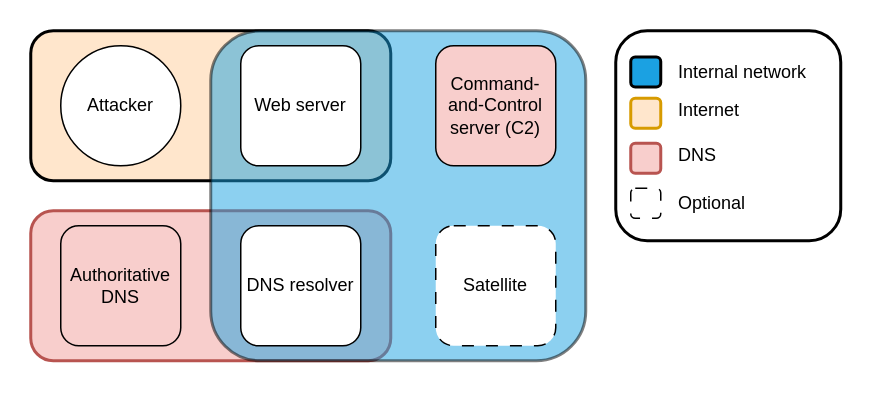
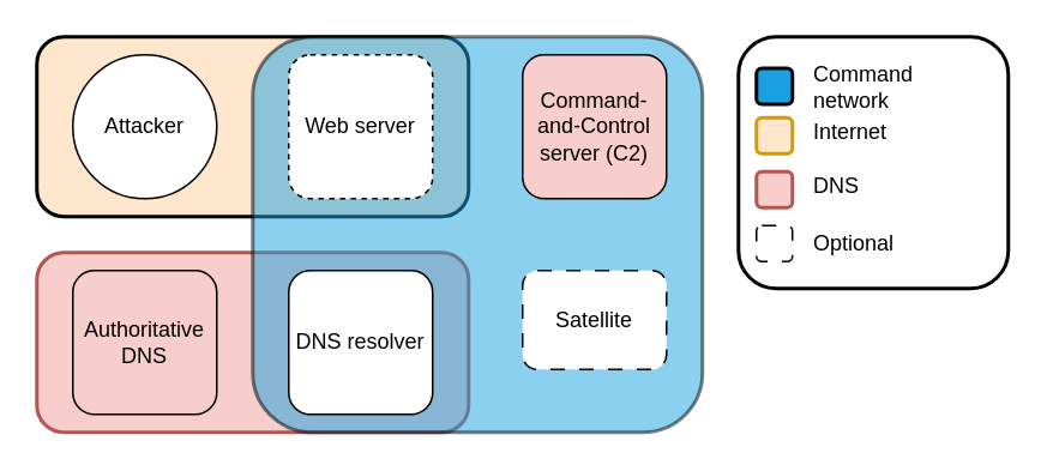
  <mxCell id="0" />
  <mxCell id="1" parent="0" />
  <mxCell id="2" value="" style="rounded=1;whiteSpace=wrap;html=1;strokeWidth=2;fillWeight=4;hachureGap=8;hachureAngle=45;fillColor=#f8cecc;strokeColor=#b85450;" parent="1" vertex="1"><mxGeometry x="20" y="140" width="240" height="100" as="geometry" /></mxCell>
  <mxCell id="3" value="" style="rounded=1;whiteSpace=wrap;html=1;strokeWidth=2;fillWeight=4;hachureGap=8;hachureAngle=45;fillColor=#ffe6cc;strokeColor=default;glass=0;shadow=0;" parent="1" vertex="1"><mxGeometry x="20" y="20" width="240" height="100" as="geometry" /></mxCell>
  <mxCell id="4" value="" style="rounded=1;whiteSpace=wrap;html=1;strokeWidth=2;fillWeight=4;hachureGap=8;hachureAngle=45;fillColor=#1ba1e2;glass=0;opacity=50;" parent="1" vertex="1"><mxGeometry x="140" y="20" width="250" height="220" as="geometry" /></mxCell>
  <mxCell id="5" value="Attacker" style="ellipse;whiteSpace=wrap;html=1;" parent="1" vertex="1"><mxGeometry x="40" y="30" width="80" height="80" as="geometry" /></mxCell>
- <mxCell id="6" value="Web server" style="rounded=1;whiteSpace=wrap;html=1;" parent="1" vertex="1"><mxGeometry x="160" y="30" width="80" height="80" as="geometry" /></mxCell>
+ <mxCell id="6" value="Web server" style="rounded=1;whiteSpace=wrap;html=1;dashed=1;" parent="1" vertex="1"><mxGeometry x="160" y="30" width="80" height="80" as="geometry" /></mxCell>
  <mxCell id="7" value="DNS resolver" style="rounded=1;whiteSpace=wrap;html=1;" parent="1" vertex="1"><mxGeometry x="160" y="150" width="80" height="80" as="geometry" /></mxCell>
  <mxCell id="8" value="Authoritative DNS" style="rounded=1;whiteSpace=wrap;html=1;fillColor=#f8cecc;" parent="1" vertex="1"><mxGeometry x="40" y="150" width="80" height="80" as="geometry" /></mxCell>
  <mxCell id="9" value="&lt;div&gt;Command-and-Control server (C2)&lt;/div&gt;" style="rounded=1;whiteSpace=wrap;html=1;fillColor=#f8cecc;" parent="1" vertex="1"><mxGeometry x="290" y="30" width="80" height="80" as="geometry" /></mxCell>
- <mxCell id="10" value="Satellite" style="rounded=1;whiteSpace=wrap;html=1;dashed=1;dashPattern=8 8;" parent="1" vertex="1"><mxGeometry x="290" y="150" width="80" height="80" as="geometry" /></mxCell>
+ <mxCell id="10" value="Satellite" style="rounded=1;whiteSpace=wrap;html=1;dashed=1;dashPattern=8 8;" parent="1" vertex="1"><mxGeometry x="290" y="150" width="80" height="55" as="geometry" /></mxCell>
  <mxCell id="11" value="" style="rounded=1;whiteSpace=wrap;html=1;fillColor=none;strokeWidth=2;" parent="1" vertex="1"><mxGeometry x="410" y="20" width="150" height="140" as="geometry" /></mxCell>
  <mxCell id="12" value="" style="rounded=1;whiteSpace=wrap;html=1;strokeWidth=2;fillWeight=4;hachureGap=8;hachureAngle=45;fillColor=#1ba1e2;" parent="1" vertex="1"><mxGeometry x="420" y="37.5" width="20" height="20" as="geometry" /></mxCell>
  <mxCell id="13" value="" style="rounded=1;whiteSpace=wrap;html=1;strokeWidth=2;fillWeight=4;hachureGap=8;hachureAngle=45;fillColor=#ffe6cc;strokeColor=#d79b00;" parent="1" vertex="1"><mxGeometry x="420" y="65" width="20" height="20" as="geometry" /></mxCell>
  <mxCell id="14" value="Internet" style="text;html=1;align=left;verticalAlign=middle;whiteSpace=wrap;rounded=0;" parent="1" vertex="1"><mxGeometry x="450" y="57.5" width="100" height="30" as="geometry" /></mxCell>
  <mxCell id="15" value="" style="rounded=1;whiteSpace=wrap;html=1;strokeWidth=2;fillWeight=4;hachureGap=8;hachureAngle=45;fillColor=#f8cecc;strokeColor=#b85450;" parent="1" vertex="1"><mxGeometry x="420" y="95" width="20" height="20" as="geometry" /></mxCell>
  <mxCell id="16" value="DNS" style="text;html=1;align=left;verticalAlign=middle;whiteSpace=wrap;rounded=0;" parent="1" vertex="1"><mxGeometry x="450" y="87.5" width="100" height="30" as="geometry" /></mxCell>
- <mxCell id="17" value="Internal network" style="text;html=1;align=left;verticalAlign=middle;whiteSpace=wrap;rounded=0;" parent="1" vertex="1"><mxGeometry x="450" y="32.5" width="100" height="30" as="geometry" /></mxCell>
+ <mxCell id="17" value="Command network" style="text;html=1;align=left;verticalAlign=middle;whiteSpace=wrap;rounded=0;" parent="1" vertex="1"><mxGeometry x="450" y="32.5" width="100" height="30" as="geometry" /></mxCell>
  <mxCell id="18" value="" style="rounded=1;whiteSpace=wrap;html=1;dashed=1;dashPattern=8 8;" parent="1" vertex="1"><mxGeometry x="420" y="125" width="20" height="20" as="geometry" /></mxCell>
  <mxCell id="19" value="Optional" style="text;html=1;align=left;verticalAlign=middle;whiteSpace=wrap;rounded=0;" parent="1" vertex="1"><mxGeometry x="450" y="120" width="100" height="30" as="geometry" /></mxCell>
